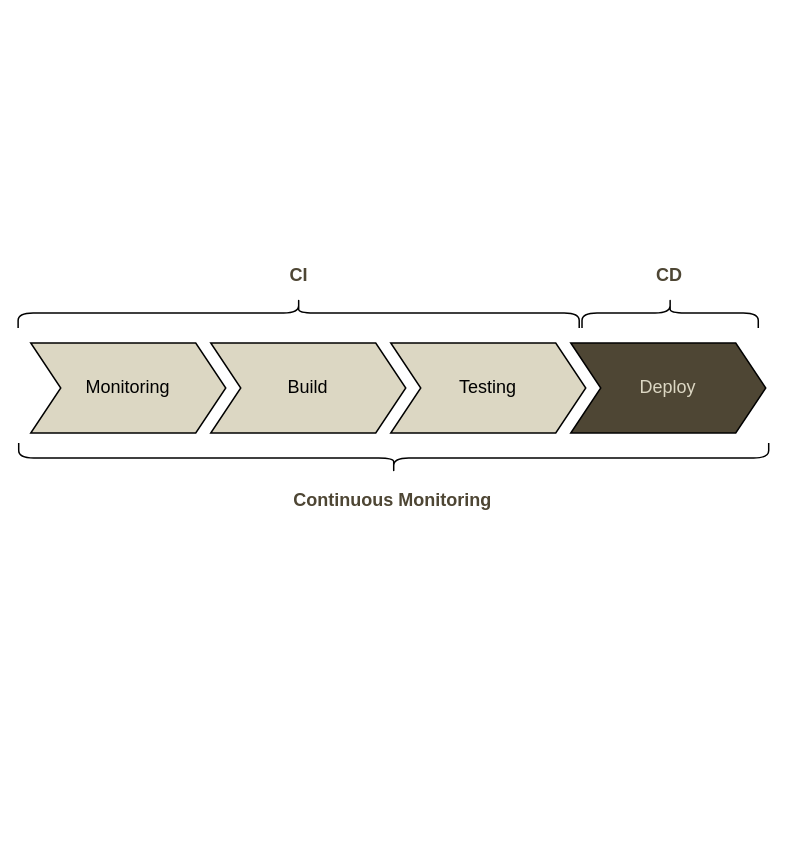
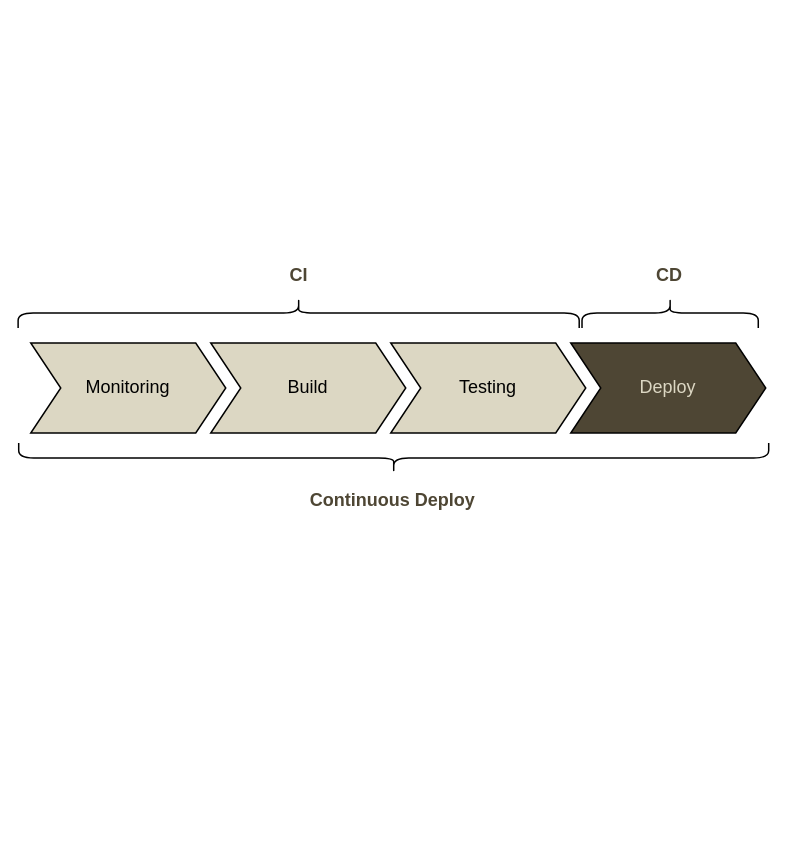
  <mxCell id="0" />
  <mxCell id="1" parent="0" />
  <mxCell id="2" value="Monitoring" style="shape=step;perimeter=stepPerimeter;whiteSpace=wrap;html=1;fixedSize=1;fillColor=#DCD7C3;" vertex="1" parent="1"><mxGeometry x="20" y="228" width="130" height="60" as="geometry" /></mxCell>
  <mxCell id="3" value="Build" style="shape=step;perimeter=stepPerimeter;whiteSpace=wrap;html=1;fixedSize=1;fillColor=#DCD7C3;" vertex="1" parent="1"><mxGeometry x="140" y="228" width="130" height="60" as="geometry" /></mxCell>
  <mxCell id="4" value="Testing&lt;span style=&quot;color: rgba(0, 0, 0, 0); font-family: monospace; font-size: 0px; text-align: start; text-wrap: nowrap;&quot;&gt;%3CmxGraphModel%3E%3Croot%3E%3CmxCell%20id%3D%220%22%2F%3E%3CmxCell%20id%3D%221%22%20parent%3D%220%22%2F%3E%3CmxCell%20id%3D%222%22%20value%3D%22Development%22%20style%3D%22shape%3Dstep%3Bperimeter%3DstepPerimeter%3BwhiteSpace%3Dwrap%3Bhtml%3D1%3BfixedSize%3D1%3B%22%20vertex%3D%221%22%20parent%3D%221%22%3E%3CmxGeometry%20x%3D%22190%22%20y%3D%22200%22%20width%3D%22130%22%20height%3D%2260%22%20as%3D%22geometry%22%2F%3E%3C%2FmxCell%3E%3C%2Froot%3E%3C%2FmxGraphModel%3E&lt;/span&gt;" style="shape=step;perimeter=stepPerimeter;whiteSpace=wrap;html=1;fixedSize=1;fillColor=#DCD7C3;" vertex="1" parent="1"><mxGeometry x="260" y="228" width="130" height="60" as="geometry" /></mxCell>
  <mxCell id="5" value="&lt;font color=&quot;#dcd7c3&quot;&gt;Deploy&lt;/font&gt;" style="shape=step;perimeter=stepPerimeter;whiteSpace=wrap;html=1;fixedSize=1;fillColor=#4E4634;" vertex="1" parent="1"><mxGeometry x="380" y="228" width="130" height="60" as="geometry" /></mxCell>
  <mxCell id="6" value="" style="shape=curlyBracket;whiteSpace=wrap;html=1;rounded=1;flipH=1;labelPosition=right;verticalLabelPosition=middle;align=left;verticalAlign=middle;rotation=-90;" vertex="1" parent="1"><mxGeometry x="188.61" y="20.96" width="20" height="374.06" as="geometry" /></mxCell>
  <mxCell id="7" value="" style="shape=curlyBracket;whiteSpace=wrap;html=1;rounded=1;flipH=1;labelPosition=right;verticalLabelPosition=middle;align=left;verticalAlign=middle;rotation=-90;" vertex="1" parent="1"><mxGeometry x="436.26" y="149.23" width="20" height="117.51" as="geometry" /></mxCell>
  <mxCell id="8" value="" style="shape=curlyBracket;whiteSpace=wrap;html=1;rounded=1;flipH=1;labelPosition=right;verticalLabelPosition=middle;align=left;verticalAlign=middle;rotation=90;" vertex="1" parent="1"><mxGeometry x="251.97" y="54.68" width="20" height="500" as="geometry" /></mxCell>
  <mxCell id="9" value="&lt;b&gt;&lt;font color=&quot;#4e4634&quot;&gt;CI&lt;/font&gt;&lt;/b&gt;" style="text;html=1;align=center;verticalAlign=middle;whiteSpace=wrap;rounded=0;" vertex="1" parent="1"><mxGeometry x="168.61" y="168" width="60" height="30" as="geometry" /></mxCell>
  <mxCell id="10" value="&lt;b&gt;&lt;font color=&quot;#4e4634&quot;&gt;CD&lt;/font&gt;&lt;/b&gt;" style="text;html=1;align=center;verticalAlign=middle;whiteSpace=wrap;rounded=0;" vertex="1" parent="1"><mxGeometry x="416.26" y="168" width="60" height="30" as="geometry" /></mxCell>
- <mxCell id="11" value="&lt;b&gt;&lt;font color=&quot;#4e4634&quot;&gt;Continuous Monitoring&lt;/font&gt;&lt;/b&gt;" style="text;html=1;align=center;verticalAlign=middle;whiteSpace=wrap;rounded=0;" vertex="1" parent="1"><mxGeometry x="185.28" y="318" width="153.39" height="30" as="geometry" /></mxCell>
+ <mxCell id="11" value="&lt;b&gt;&lt;font color=&quot;#4e4634&quot;&gt;Continuous Deploy&lt;/font&gt;&lt;/b&gt;" style="text;html=1;align=center;verticalAlign=middle;whiteSpace=wrap;rounded=0;" vertex="1" parent="1"><mxGeometry x="185.28" y="318" width="153.39" height="30" as="geometry" /></mxCell>
